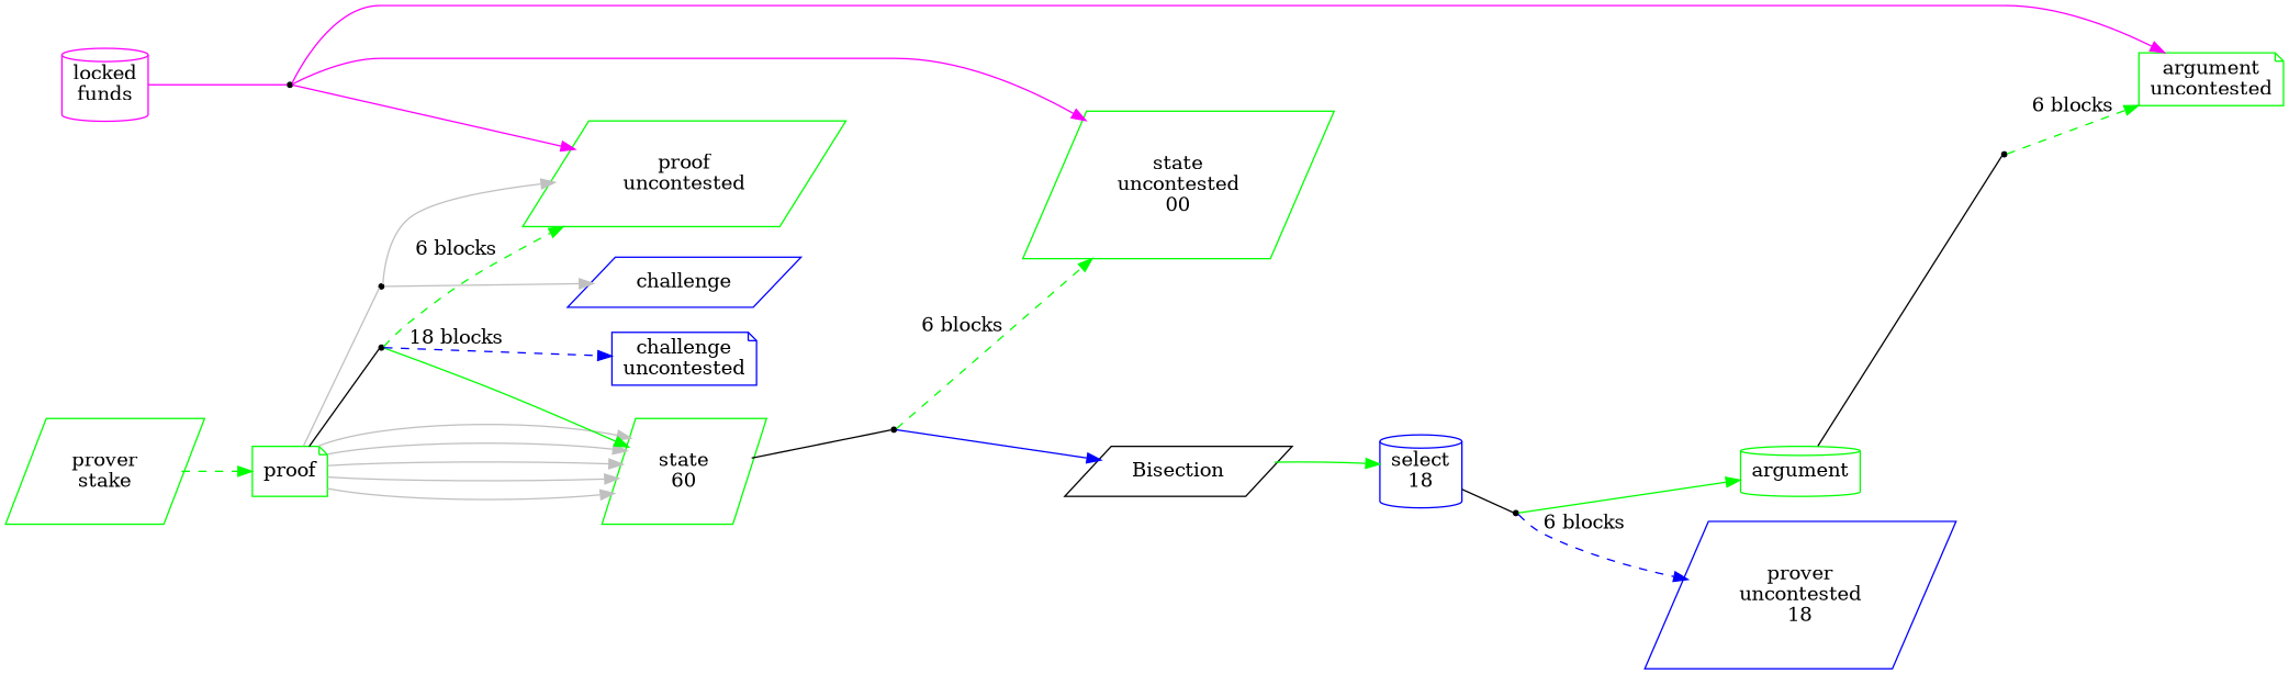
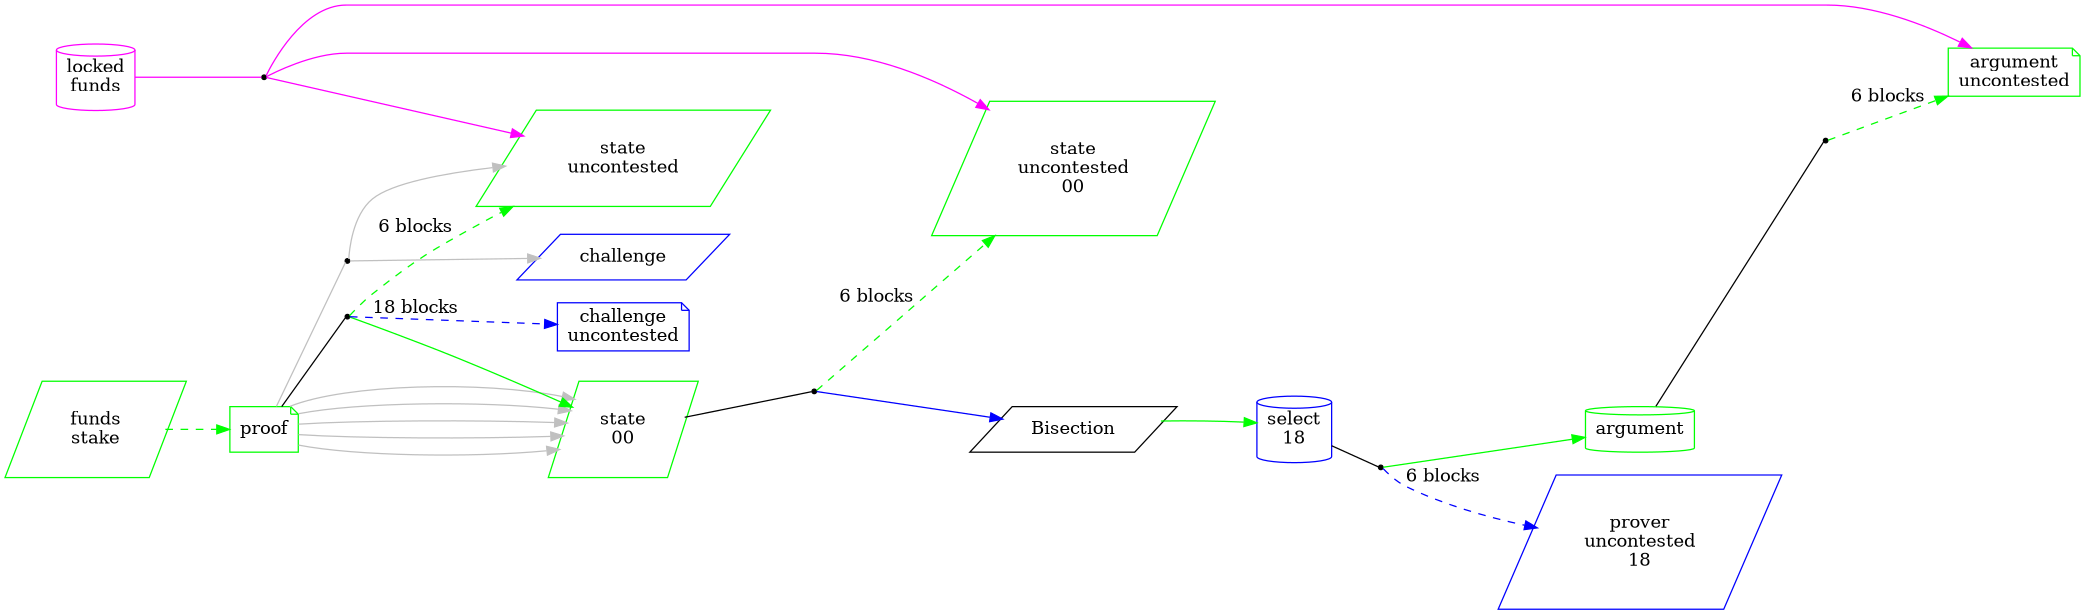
  digraph {
    rankdir=LR
    node [color=green shape=parallelogram]
-   n1 [label="prover\nstake"]
+   n1 [label="funds\nstake"]
    n2 [color=magenta label="locked\nfunds" shape=cylinder]
    n3 [label="state\nuncontested\n00"]
    n4 [label=proof shape=note]
-   n5 [label="proof\nuncontested"]
+   n5 [label="state\nuncontested"]
    locked_funds_output_0 [shape=point color=""]
-   n7 [label="state\n60"]
+   n7 [label="state\n00"]
    proof_output_0 [shape=point color=""]
    proof_output_6 [shape=point color=""]
    n10 [color=black label=Bisection]
    state_00_output_0 [shape=point color=""]
    n12 [color=blue label="challenge\nuncontested" shape=note]
    n13 [color=blue label=challenge]
    n14 [label="argument\nuncontested" shape=note]
    n15 [color=blue label="select\n18" shape=cylinder]
    n16 [label=argument shape=cylinder]
    select_18_output_0 [shape=point color=""]
    argument_output_0 [shape=point color=""]
    n19 [color=blue label="prover\nuncontested\n18"]
    subgraph sub_1 {
      rank=same
      n1
      n2
    }
    subgraph sub_2 {
      rank=same
      n3
    }
    n1 -> n4 [color=green style=dashed]
    n2 -> n5 [style=invis]
    n2 -> locked_funds_output_0 [arrowhead=none color=magenta weight=20]
    n4 -> n7 [style=invis weight=30]
    n4 -> n7 [color=gray]
    n4 -> n7 [color=gray]
    n4 -> n7 [color=gray]
    n4 -> n7 [color=gray]
    n4 -> n7 [color=gray]
    n4 -> proof_output_0 [arrowhead=none]
    n4 -> proof_output_6 [arrowhead=none color=gray]
    locked_funds_output_0 -> n3 [color=magenta]
    locked_funds_output_0 -> n5 [color=magenta]
    locked_funds_output_0 -> n14 [color=magenta]
    n7 -> n10 [style=invis weight=30]
    n7 -> state_00_output_0 [arrowhead=none]
    proof_output_0 -> n5 [color=green label="6 blocks" style=dashed]
    proof_output_0 -> n7 [color=green]
    proof_output_0 -> n12 [color=blue label="18 blocks" style=dashed]
    proof_output_6 -> n5 [color=gray]
    proof_output_6 -> n13 [color=gray]
    n10 -> n15 [style=invis weight=30]
    n10 -> n15 [color=green]
    state_00_output_0 -> n3 [color=green label="6 blocks" style=dashed]
    state_00_output_0 -> n10 [color=blue]
    n15 -> n16 [style=invis weight=30]
    n15 -> select_18_output_0 [arrowhead=none]
    n16 -> argument_output_0 [arrowhead=none]
    select_18_output_0 -> n16 [color=green]
    select_18_output_0 -> n19 [color=blue label="6 blocks" style=dashed]
    argument_output_0 -> n14 [color=green label="6 blocks" style=dashed]
  }
